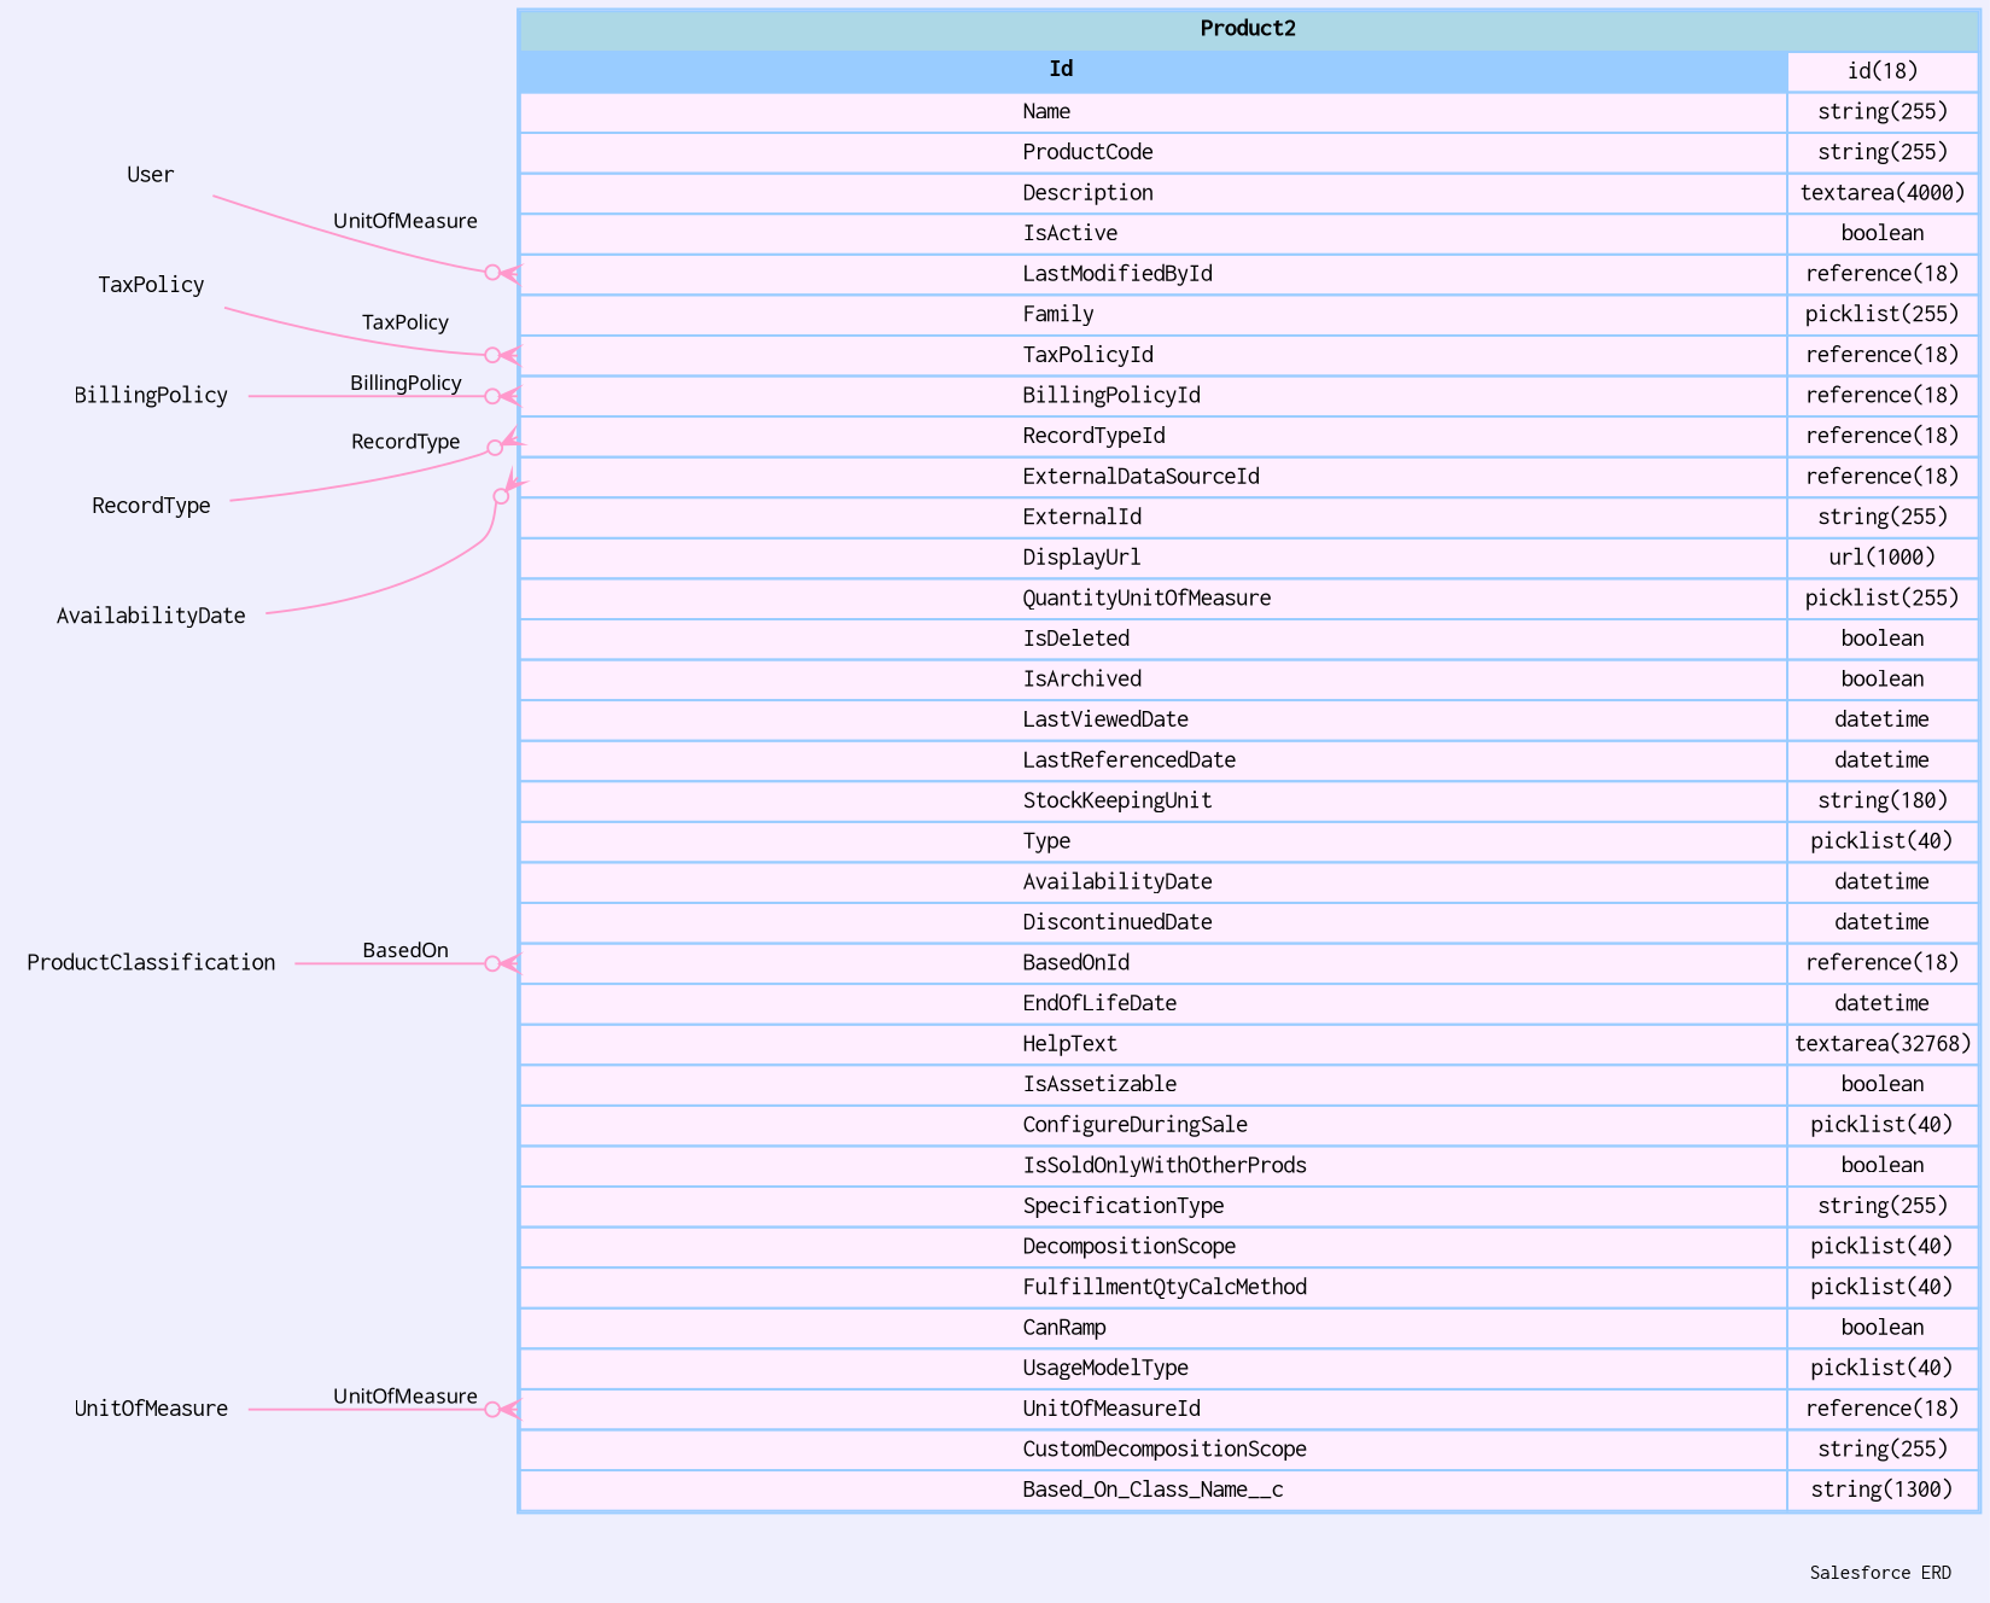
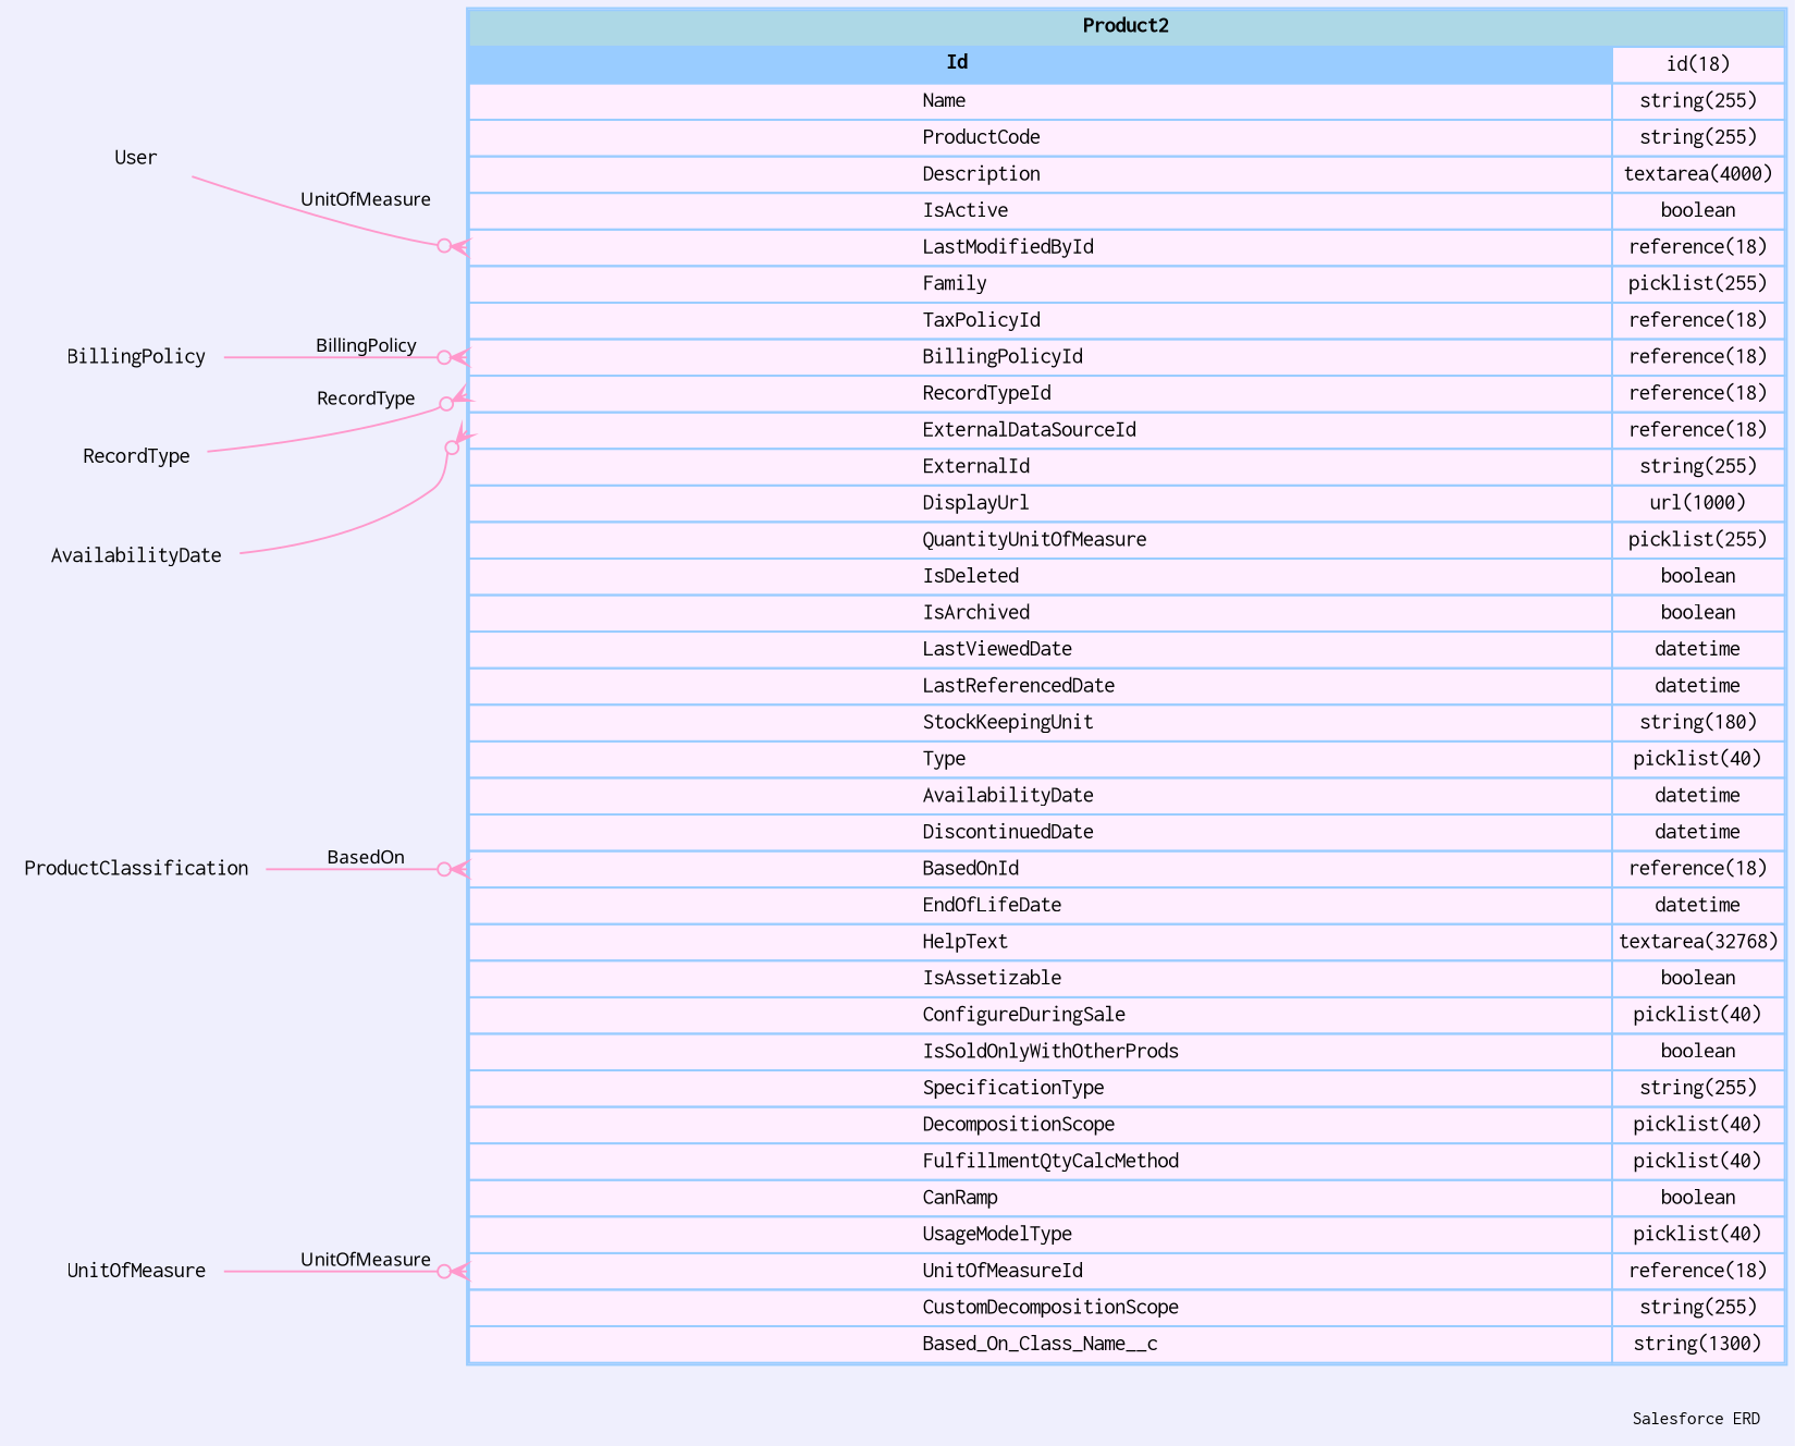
  digraph {
    bgcolor="#efeffd"
    fontname=Courier
    fontsize=9
    label="Salesforce ERD "
    labeljust=r
    nodesep=0.18
    rankdir=RL
    ranksep=0.46
    node [color="#99ccff" fontname=Courier fontsize=11 shape=plaintext]
    edge [arrowhead=none arrowsize=0.8 arrowtail=crowodot color="#ff99cc" dir=back fontname=Monaco fontsize=9 headport="Id:e"]
    n1 [label=<                 <table border="1" cellborder="1" cellspacing="0" bgcolor="#ffeeff" >                      <tr><td colspan="3" bgcolor="lightblue"><b>Product2</b></td></tr>              <tr>                                         <td  bgcolor="#99ccff" port="Id" align="left">                                            <b>Id</b>                                         </td><td>id(18)</td></tr> <tr>                                          <td port="Name" align="left">                                          Name                                        </td><td>string(255)</td></tr> <tr>                                          <td port="ProductCode" align="left">                                          ProductCode                                        </td><td>string(255)</td></tr> <tr>                                          <td port="Description" align="left">                                          Description                                        </td><td>textarea(4000)</td></tr> <tr>                                          <td port="IsActive" align="left">                                          IsActive                                        </td><td>boolean</td></tr> <tr>                                          <td port="LastModifiedById" align="left">                                          LastModifiedById                                        </td><td>reference(18)</td></tr> <tr>                                          <td port="Family" align="left">                                          Family                                        </td><td>picklist(255)</td></tr> <tr>                                          <td port="TaxPolicyId" align="left">                                          TaxPolicyId                                        </td><td>reference(18)</td></tr> <tr>                                          <td port="BillingPolicyId" align="left">                                          BillingPolicyId                                        </td><td>reference(18)</td></tr> <tr>                                          <td port="RecordTypeId" align="left">                                          RecordTypeId                                        </td><td>reference(18)</td></tr> <tr>                                          <td port="ExternalDataSourceId" align="left">                                          ExternalDataSourceId                                        </td><td>reference(18)</td></tr> <tr>                                          <td port="ExternalId" align="left">                                          ExternalId                                        </td><td>string(255)</td></tr> <tr>                                          <td port="DisplayUrl" align="left">                                          DisplayUrl                                        </td><td>url(1000)</td></tr> <tr>                                          <td port="QuantityUnitOfMeasure" align="left">                                          QuantityUnitOfMeasure                                        </td><td>picklist(255)</td></tr> <tr>                                          <td port="IsDeleted" align="left">                                          IsDeleted                                        </td><td>boolean</td></tr> <tr>                                          <td port="IsArchived" align="left">                                          IsArchived                                        </td><td>boolean</td></tr> <tr>                                          <td port="LastViewedDate" align="left">                                          LastViewedDate                                        </td><td>datetime</td></tr> <tr>                                          <td port="LastReferencedDate" align="left">                                          LastReferencedDate                                        </td><td>datetime</td></tr> <tr>                                          <td port="StockKeepingUnit" align="left">                                          StockKeepingUnit                                        </td><td>string(180)</td></tr> <tr>                                          <td port="Type" align="left">                                          Type                                        </td><td>picklist(40)</td></tr> <tr>                                          <td port="AvailabilityDate" align="left">                                          AvailabilityDate                                        </td><td>datetime</td></tr> <tr>                                          <td port="DiscontinuedDate" align="left">                                          DiscontinuedDate                                        </td><td>datetime</td></tr> <tr>                                          <td port="BasedOnId" align="left">                                          BasedOnId                                        </td><td>reference(18)</td></tr> <tr>                                          <td port="EndOfLifeDate" align="left">                                          EndOfLifeDate                                        </td><td>datetime</td></tr> <tr>                                          <td port="HelpText" align="left">                                          HelpText                                        </td><td>textarea(32768)</td></tr> <tr>                                          <td port="IsAssetizable" align="left">                                          IsAssetizable                                        </td><td>boolean</td></tr> <tr>                                          <td port="ConfigureDuringSale" align="left">                                          ConfigureDuringSale                                        </td><td>picklist(40)</td></tr> <tr>                                          <td port="IsSoldOnlyWithOtherProds" align="left">                                          IsSoldOnlyWithOtherProds                                        </td><td>boolean</td></tr> <tr>                                          <td port="SpecificationType" align="left">                                          SpecificationType                                        </td><td>string(255)</td></tr> <tr>                                          <td port="DecompositionScope" align="left">                                          DecompositionScope                                        </td><td>picklist(40)</td></tr> <tr>                                          <td port="FulfillmentQtyCalcMethod" align="left">                                          FulfillmentQtyCalcMethod                                        </td><td>picklist(40)</td></tr> <tr>                                          <td port="CanRamp" align="left">                                          CanRamp                                        </td><td>boolean</td></tr> <tr>                                          <td port="UsageModelType" align="left">                                          UsageModelType                                        </td><td>picklist(40)</td></tr> <tr>                                          <td port="UnitOfMeasureId" align="left">                                          UnitOfMeasureId                                        </td><td>reference(18)</td></tr> <tr>                                          <td port="CustomDecompositionScope" align="left">                                          CustomDecompositionScope                                        </td><td>string(255)</td></tr> <tr>                                          <td port="Based_On_Class_Name__c" align="left">                                          Based_On_Class_Name__c                                        </td><td>string(1300)</td></tr>                             </table>                 > margin=0 shape=none]
    User
-   TaxPolicy
    BillingPolicy
    RecordType
    n6 [label=AvailabilityDate]
    ProductClassification
    UnitOfMeasure
    n1 -> User [label=UnitOfMeasure tailport="LastModifiedById:w"]
-   n1 -> TaxPolicy [label=TaxPolicy tailport="TaxPolicyId:w"]
    n1 -> BillingPolicy [label=BillingPolicy tailport="BillingPolicyId:w"]
    n1 -> RecordType [label=RecordType tailport="RecordTypeId:w"]
    n1 -> n6 [tailport="ExternalDataSourceId:w"]
    n1 -> ProductClassification [label=BasedOn tailport="BasedOnId:w"]
    n1 -> UnitOfMeasure [label=UnitOfMeasure tailport="UnitOfMeasureId:w"]
  }
